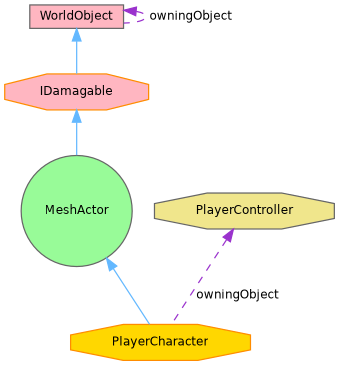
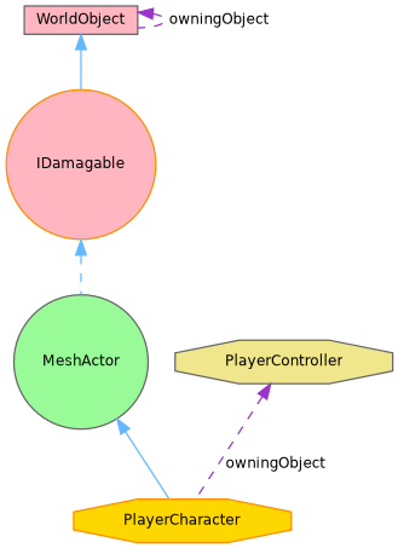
  digraph {
    node [color=gray40 fillcolor=lightpink fontname=Helvetica fontsize=10 shape=octagon style=filled]
    edge [color=steelblue1 dir=back fontname=Helvetica fontsize=10 labelfontname=Helvetica labelfontsize=10 style=solid]
    n1 [color=darkorange fillcolor=gold fontcolor=black height=0.2 label=PlayerCharacter width=0.4]
    n2 [fillcolor=palegreen height=0.2 label=MeshActor shape=circle width=0.4]
    n3 [height=0.2 label=WorldObject shape=box width=0.4]
-   n4 [color=darkorange height=0.2 label=IDamagable width=0.4]
+   n4 [color=darkorange height=0.2 label=IDamagable shape=circle width=0.4]
    n5 [fillcolor=khaki height=0.2 label=PlayerController width=0.4]
    n2 -> n1
    n3 -> n3 [color=darkorchid3 label=" owningObject" style=dashed]
    n3 -> n4
-   n4 -> n2
+   n4 -> n2 [style=dashed]
    n5 -> n1 [color=darkorchid3 label=" owningObject" style=dashed]
  }
